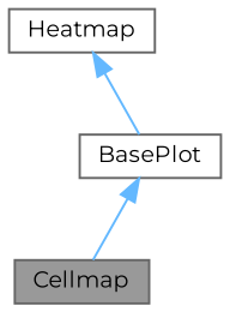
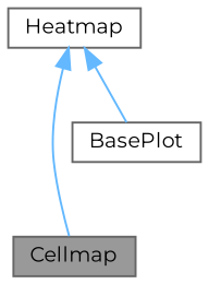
  digraph {
    fontname=Montserrat
    node [color=gray40 fillcolor=white fontname=Montserrat fontsize=10 shape=box style=filled]
    edge [color=steelblue1 dir=back fontname=Montserrat fontsize=10 labelfontname=Helvetica labelfontsize=10 style=solid]
    n1 [fillcolor=grey60 fontcolor=black height=0.2 label=Cellmap width=0.4]
    n2 [height=0.2 label=Heatmap width=0.4]
    n3 [height=0.2 label=BasePlot width=0.4]
-   n3 -> n1
+   n2 -> n1
    n2 -> n3
  }
